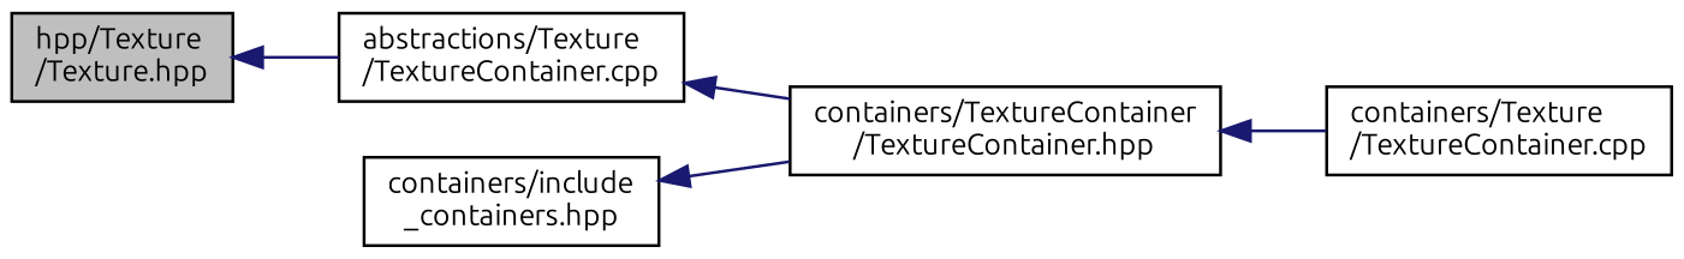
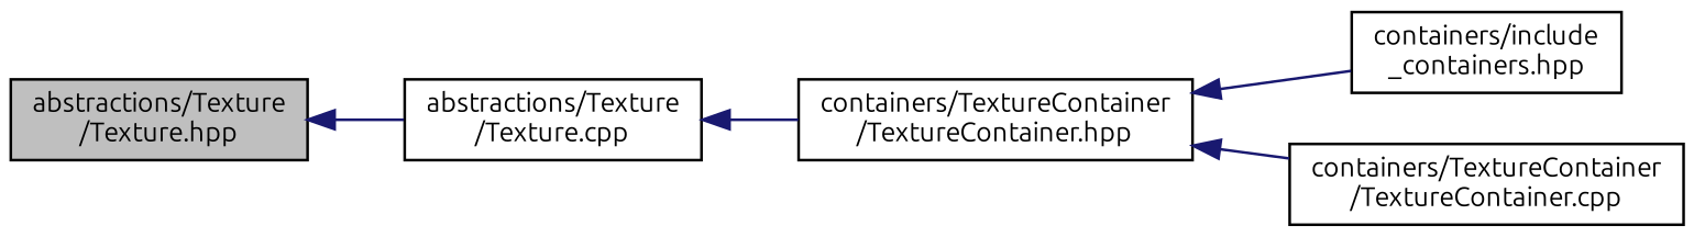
  digraph {
    fontname=Ubuntu
    rankdir=LR
    node [color=black fillcolor=white fontname=Ubuntu fontsize=10 shape=record style=filled]
    edge [color=midnightblue dir=back fontname=Ubuntu fontsize=10 labelfontname=Helvetica labelfontsize=10 style=solid]
-   n1 [fillcolor=grey75 fontcolor=black height=0.2 label="hpp/Texture\l/Texture.hpp" width=0.4]
-   n2 [height=0.2 label="abstractions/Texture\l/TextureContainer.cpp" width=0.4]
+   n1 [fillcolor=grey75 fontcolor=black height=0.2 label="abstractions/Texture\l/Texture.hpp" width=0.4]
+   n2 [height=0.2 label="abstractions/Texture\l/Texture.cpp" width=0.4]
    n3 [height=0.2 label="containers/TextureContainer\l/TextureContainer.hpp" width=0.4]
    n4 [height=0.2 label="containers/include\l_containers.hpp" width=0.4]
-   n5 [height=0.2 label="containers/Texture\l/TextureContainer.cpp" width=0.4]
+   n5 [height=0.2 label="containers/TextureContainer\l/TextureContainer.cpp" width=0.4]
    n1 -> n2
    n2 -> n3
-   n4 -> n3
+   n3 -> n4
    n3 -> n5
  }
